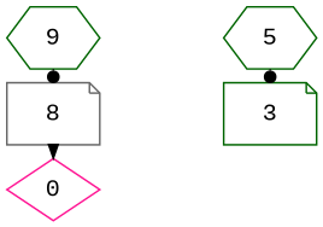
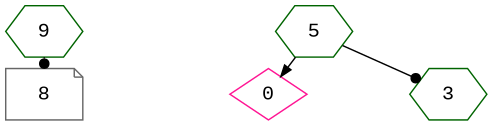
  digraph {
    fontname="Liberation Mono"
    nodesep=1
    ordering=out
    ranksep=0.1
    node [color=darkgreen fontname="Liberation Mono" shape=note]
    edge [arrowhead=dot arrowsize=0.8 arrowtail=none fontname="Liberation Mono"]
    8 [color=gray40]
    9 [shape=hexagon]
    n3 [color=deeppink label=0 shape=diamond]
    5 [shape=hexagon]
-   3
+   3 [shape=hexagon]
    9 -> 8
-   8 -> n3 [arrowhead=normal]
+   5 -> n3 [arrowhead=normal]
    5 -> 3
  }
